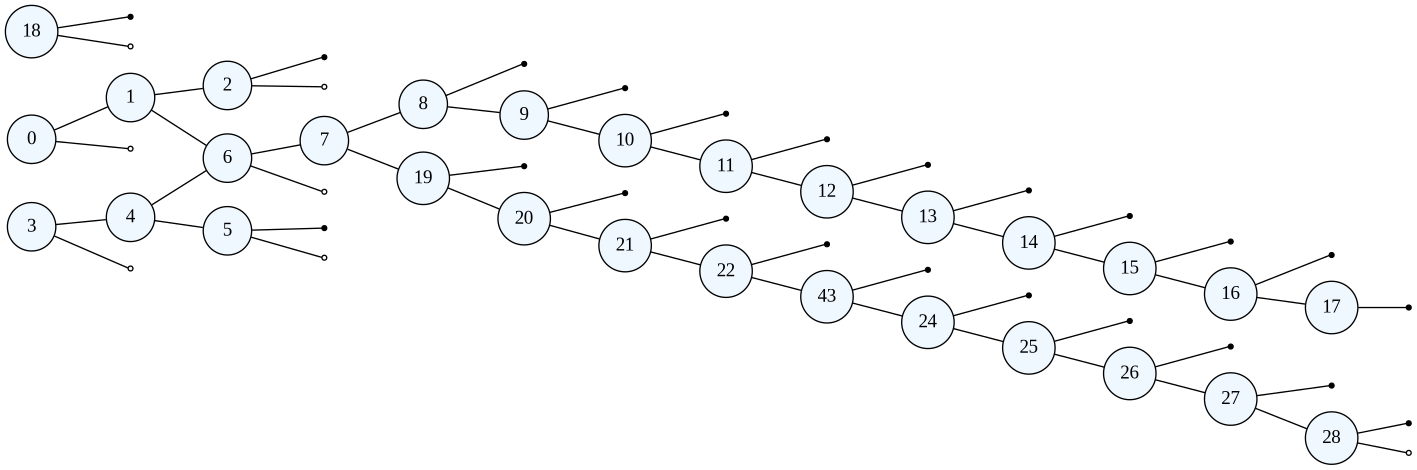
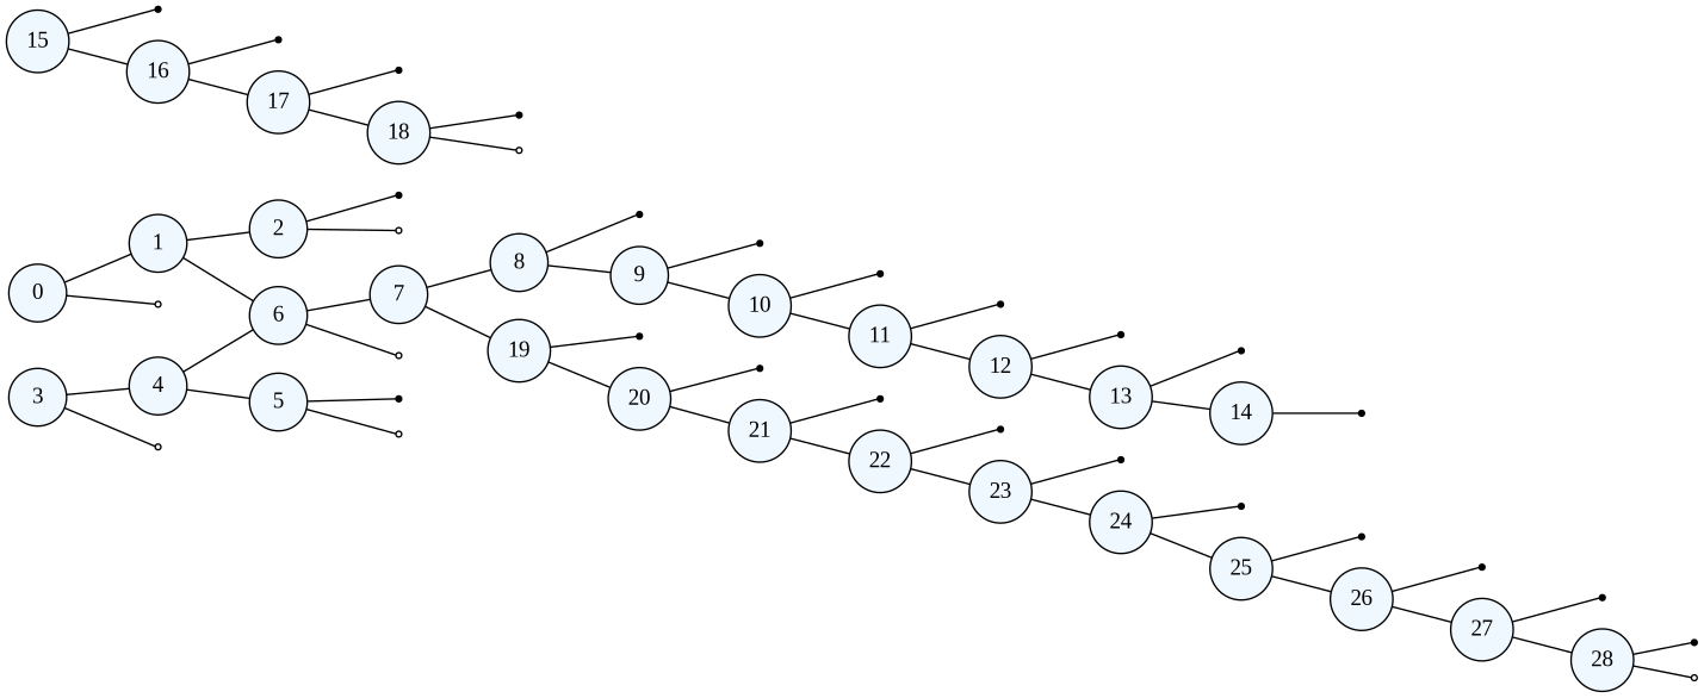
  graph {
    bgcolor=white
    fontname="Liberation Serif"
    rankdir=LR
    node [fillcolor="#f0f8ff" fontname="Liberation Serif" shape=point style=filled]
    edge [fontname="Liberation Serif"]
    0 [shape=circle]
    1 [shape=circle]
    null29 [fillcolor="#ffffff"]
    2 [shape=circle]
    6 [shape=circle]
    null0 [fillcolor="#000000"]
    null1 [fillcolor="#ffffff"]
    3 [shape=circle]
    4 [shape=circle]
    null28 [fillcolor="#ffffff"]
    5 [shape=circle]
    null2 [fillcolor="#000000"]
    null3 [fillcolor="#ffffff"]
    7 [shape=circle]
    null27 [fillcolor="#ffffff"]
    8 [shape=circle]
    19 [shape=circle]
    null4 [fillcolor="#000000"]
    9 [shape=circle]
    null16 [fillcolor="#000000"]
    20 [shape=circle]
    null5 [fillcolor="#000000"]
    10 [shape=circle]
    null6 [fillcolor="#000000"]
    11 [shape=circle]
    null7 [fillcolor="#000000"]
    12 [shape=circle]
    null8 [fillcolor="#000000"]
    13 [shape=circle]
    null9 [fillcolor="#000000"]
    14 [shape=circle]
    null10 [fillcolor="#000000"]
    15 [shape=circle]
    null11 [fillcolor="#000000"]
    16 [shape=circle]
    null12 [fillcolor="#000000"]
    17 [shape=circle]
    null13 [fillcolor="#000000"]
    18 [shape=circle]
    null14 [fillcolor="#000000"]
    null15 [fillcolor="#ffffff"]
    null17 [fillcolor="#000000"]
    21 [shape=circle]
    null18 [fillcolor="#000000"]
    22 [shape=circle]
    null19 [fillcolor="#000000"]
-   23 [shape=circle label=43]
+   23 [shape=circle]
    null20 [fillcolor="#000000"]
    24 [shape=circle]
    null21 [fillcolor="#000000"]
    25 [shape=circle]
    null22 [fillcolor="#000000"]
    26 [shape=circle]
    null23 [fillcolor="#000000"]
    27 [shape=circle]
    null24 [fillcolor="#000000"]
    28 [shape=circle]
    null25 [fillcolor="#000000"]
    null26 [fillcolor="#ffffff"]
    0 -- 1
    0 -- null29
    1 -- 2
    1 -- 6
    2 -- null0
    2 -- null1
    6 -- 7
    6 -- null27
    3 -- 4
    3 -- null28
    4 -- 6
    4 -- 5
    5 -- null2
    5 -- null3
    7 -- 8
    7 -- 19
    8 -- null4
    8 -- 9
    19 -- null16
    19 -- 20
    9 -- null5
    9 -- 10
    20 -- null17
    20 -- 21
    10 -- null6
    10 -- 11
    11 -- null7
    11 -- 12
    12 -- null8
    12 -- 13
    13 -- null9
    13 -- 14
    14 -- null10
-   14 -- 15
    15 -- null11
    15 -- 16
    16 -- null12
    16 -- 17
    17 -- null13
+   17 -- 18
    18 -- null14
    18 -- null15
    21 -- null18
    21 -- 22
    22 -- null19
    22 -- 23
    23 -- null20
    23 -- 24
    24 -- null21
    24 -- 25
    25 -- null22
    25 -- 26
    26 -- null23
    26 -- 27
    27 -- null24
    27 -- 28
    28 -- null25
    28 -- null26
  }
